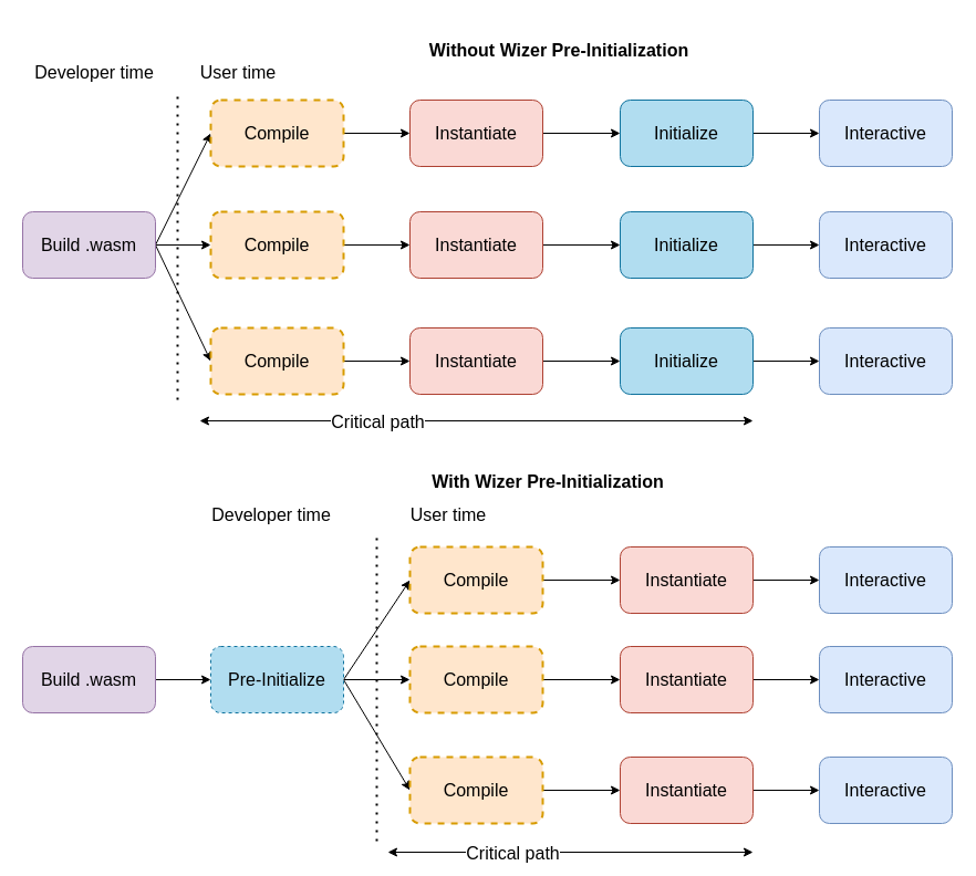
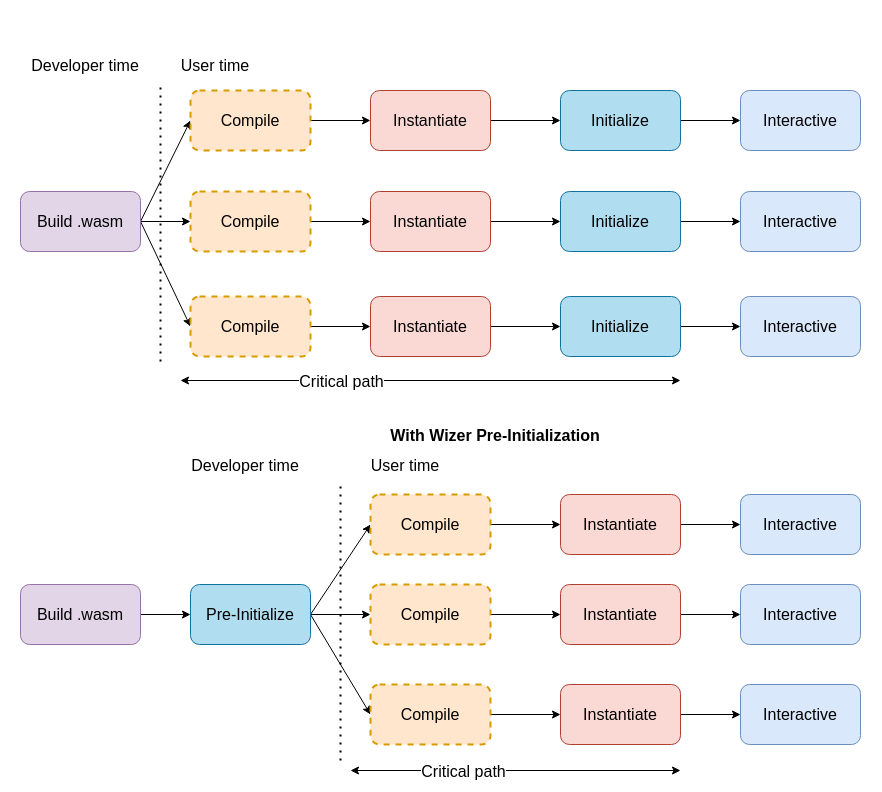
  <mxCell id="0" />
  <mxCell id="1" parent="0" />
  <mxCell id="2" style="edgeStyle=orthogonalEdgeStyle;rounded=0;orthogonalLoop=1;jettySize=auto;html=1;exitX=1;exitY=0.5;exitDx=0;exitDy=0;entryX=0;entryY=0.5;entryDx=0;entryDy=0;" parent="1" source="5" target="37" edge="1"><mxGeometry relative="1" as="geometry" /></mxCell>
  <mxCell id="3" style="rounded=0;orthogonalLoop=1;jettySize=auto;html=1;exitX=1;exitY=0.5;exitDx=0;exitDy=0;entryX=0;entryY=0.5;entryDx=0;entryDy=0;elbow=vertical;" parent="1" source="5" target="32" edge="1"><mxGeometry relative="1" as="geometry" /></mxCell>
  <mxCell id="4" style="rounded=0;orthogonalLoop=1;jettySize=auto;html=1;exitX=1;exitY=0.5;exitDx=0;exitDy=0;entryX=0;entryY=0.5;entryDx=0;entryDy=0;" parent="1" source="5" target="42" edge="1"><mxGeometry relative="1" as="geometry" /></mxCell>
  <mxCell id="5" value="&lt;font style=&quot;font-size: 16px;&quot;&gt;Build .wasm&lt;/font&gt;" style="rounded=1;whiteSpace=wrap;html=1;fillColor=#e1d5e7;strokeColor=#9673a6;" parent="1" vertex="1"><mxGeometry x="20" y="191" width="120" height="60" as="geometry" /></mxCell>
- <mxCell id="6" value="&lt;font style=&quot;font-size: 16px;&quot;&gt;&lt;b&gt;Without Wizer Pre-Initialization&lt;/b&gt;&lt;/font&gt;" style="text;html=1;strokeColor=none;fillColor=none;align=center;verticalAlign=middle;whiteSpace=wrap;rounded=0;" parent="1" vertex="1"><mxGeometry x="370" y="20" width="270" height="50" as="geometry" /></mxCell>
  <mxCell id="7" value="&lt;font style=&quot;font-size: 16px;&quot;&gt;&lt;b&gt;With Wizer Pre-Initialization&lt;/b&gt;&lt;/font&gt;" style="text;html=1;strokeColor=none;fillColor=none;align=center;verticalAlign=middle;whiteSpace=wrap;rounded=0;" parent="1" vertex="1"><mxGeometry x="360" y="410" width="270" height="50" as="geometry" /></mxCell>
  <mxCell id="8" style="edgeStyle=orthogonalEdgeStyle;rounded=0;orthogonalLoop=1;jettySize=auto;html=1;exitX=1;exitY=0.5;exitDx=0;exitDy=0;entryX=0;entryY=0.5;entryDx=0;entryDy=0;" parent="1" source="9" target="13" edge="1"><mxGeometry relative="1" as="geometry" /></mxCell>
  <mxCell id="9" value="&lt;font style=&quot;font-size: 16px;&quot;&gt;Build .wasm&lt;/font&gt;" style="rounded=1;whiteSpace=wrap;html=1;fillColor=#e1d5e7;strokeColor=#9673a6;" parent="1" vertex="1"><mxGeometry x="20" y="584" width="120" height="60" as="geometry" /></mxCell>
  <mxCell id="10" style="edgeStyle=orthogonalEdgeStyle;rounded=0;orthogonalLoop=1;jettySize=auto;html=1;entryX=0;entryY=0.5;entryDx=0;entryDy=0;" parent="1" source="13" target="20" edge="1"><mxGeometry relative="1" as="geometry" /></mxCell>
  <mxCell id="11" style="rounded=0;orthogonalLoop=1;jettySize=auto;html=1;exitX=1;exitY=0.5;exitDx=0;exitDy=0;entryX=0;entryY=0.5;entryDx=0;entryDy=0;" parent="1" source="13" target="15" edge="1"><mxGeometry relative="1" as="geometry" /></mxCell>
  <mxCell id="12" style="rounded=0;orthogonalLoop=1;jettySize=auto;html=1;exitX=1;exitY=0.5;exitDx=0;exitDy=0;entryX=0;entryY=0.5;entryDx=0;entryDy=0;" parent="1" source="13" target="25" edge="1"><mxGeometry relative="1" as="geometry" /></mxCell>
- <mxCell id="13" value="&lt;div&gt;&lt;font style=&quot;font-size: 16px;&quot;&gt;Pre-Initialize&lt;/font&gt;&lt;/div&gt;" style="rounded=1;whiteSpace=wrap;html=1;fillColor=#b1ddf0;strokeColor=#10739e;dashed=1;" parent="1" vertex="1"><mxGeometry x="190" y="584" width="120" height="60" as="geometry" /></mxCell>
+ <mxCell id="13" value="&lt;div&gt;&lt;font style=&quot;font-size: 16px;&quot;&gt;Pre-Initialize&lt;/font&gt;&lt;/div&gt;" style="rounded=1;whiteSpace=wrap;html=1;fillColor=#b1ddf0;strokeColor=#10739e;" parent="1" vertex="1"><mxGeometry x="190" y="584" width="120" height="60" as="geometry" /></mxCell>
  <mxCell id="14" style="edgeStyle=orthogonalEdgeStyle;rounded=0;orthogonalLoop=1;jettySize=auto;html=1;" parent="1" source="15" target="17" edge="1"><mxGeometry relative="1" as="geometry" /></mxCell>
  <mxCell id="15" value="&lt;div&gt;&lt;font style=&quot;font-size: 16px;&quot;&gt;Compile&lt;/font&gt;&lt;/div&gt;" style="rounded=1;whiteSpace=wrap;html=1;fillColor=#ffe6cc;strokeColor=#d79b00;dashed=1;strokeWidth=2;" parent="1" vertex="1"><mxGeometry x="370" y="494" width="120" height="60" as="geometry" /></mxCell>
  <mxCell id="16" style="edgeStyle=orthogonalEdgeStyle;rounded=0;orthogonalLoop=1;jettySize=auto;html=1;exitX=1;exitY=0.5;exitDx=0;exitDy=0;" parent="1" source="17" target="18" edge="1"><mxGeometry relative="1" as="geometry" /></mxCell>
  <mxCell id="17" value="&lt;div&gt;&lt;font style=&quot;font-size: 16px;&quot;&gt;Instantiate&lt;/font&gt;&lt;/div&gt;" style="rounded=1;whiteSpace=wrap;html=1;fillColor=#fad9d5;strokeColor=#ae4132;" parent="1" vertex="1"><mxGeometry x="560" y="494" width="120" height="60" as="geometry" /></mxCell>
  <mxCell id="18" value="&lt;div&gt;&lt;font style=&quot;font-size: 16px;&quot;&gt;Interactive&lt;/font&gt;&lt;/div&gt;" style="rounded=1;whiteSpace=wrap;html=1;fillColor=#dae8fc;strokeColor=#6c8ebf;" parent="1" vertex="1"><mxGeometry x="740" y="494" width="120" height="60" as="geometry" /></mxCell>
  <mxCell id="19" style="edgeStyle=orthogonalEdgeStyle;rounded=0;orthogonalLoop=1;jettySize=auto;html=1;exitX=1;exitY=0.5;exitDx=0;exitDy=0;entryX=0;entryY=0.5;entryDx=0;entryDy=0;" parent="1" source="20" target="22" edge="1"><mxGeometry relative="1" as="geometry" /></mxCell>
  <mxCell id="20" value="&lt;font style=&quot;font-size: 16px;&quot;&gt;Compile&lt;/font&gt;" style="rounded=1;whiteSpace=wrap;html=1;fillColor=#ffe6cc;strokeColor=#d79b00;dashed=1;strokeWidth=2;" parent="1" vertex="1"><mxGeometry x="370" y="584" width="120" height="60" as="geometry" /></mxCell>
  <mxCell id="21" style="edgeStyle=orthogonalEdgeStyle;rounded=0;orthogonalLoop=1;jettySize=auto;html=1;exitX=1;exitY=0.5;exitDx=0;exitDy=0;" parent="1" source="22" target="23" edge="1"><mxGeometry relative="1" as="geometry" /></mxCell>
  <mxCell id="22" value="&lt;div&gt;&lt;font style=&quot;font-size: 16px;&quot;&gt;Instantiate&lt;/font&gt;&lt;/div&gt;" style="rounded=1;whiteSpace=wrap;html=1;fillColor=#fad9d5;strokeColor=#ae4132;" parent="1" vertex="1"><mxGeometry x="560" y="584" width="120" height="60" as="geometry" /></mxCell>
  <mxCell id="23" value="&lt;div&gt;&lt;font style=&quot;font-size: 16px;&quot;&gt;Interactive&lt;/font&gt;&lt;/div&gt;" style="rounded=1;whiteSpace=wrap;html=1;fillColor=#dae8fc;strokeColor=#6c8ebf;" parent="1" vertex="1"><mxGeometry x="740" y="584" width="120" height="60" as="geometry" /></mxCell>
  <mxCell id="24" style="edgeStyle=orthogonalEdgeStyle;rounded=0;orthogonalLoop=1;jettySize=auto;html=1;exitX=1;exitY=0.5;exitDx=0;exitDy=0;entryX=0;entryY=0.5;entryDx=0;entryDy=0;" parent="1" source="25" target="27" edge="1"><mxGeometry relative="1" as="geometry" /></mxCell>
  <mxCell id="25" value="&lt;div&gt;&lt;font style=&quot;font-size: 16px;&quot;&gt;Compile&lt;/font&gt;&lt;/div&gt;" style="rounded=1;whiteSpace=wrap;html=1;fillColor=#ffe6cc;strokeColor=#d79b00;dashed=1;strokeWidth=2;" parent="1" vertex="1"><mxGeometry x="370" y="684" width="120" height="60" as="geometry" /></mxCell>
  <mxCell id="26" style="edgeStyle=orthogonalEdgeStyle;rounded=0;orthogonalLoop=1;jettySize=auto;html=1;exitX=1;exitY=0.5;exitDx=0;exitDy=0;" parent="1" source="27" target="28" edge="1"><mxGeometry relative="1" as="geometry" /></mxCell>
  <mxCell id="27" value="&lt;div&gt;&lt;font style=&quot;font-size: 16px;&quot;&gt;Instantiate&lt;/font&gt;&lt;/div&gt;" style="rounded=1;whiteSpace=wrap;html=1;fillColor=#fad9d5;strokeColor=#ae4132;" parent="1" vertex="1"><mxGeometry x="560" y="684" width="120" height="60" as="geometry" /></mxCell>
  <mxCell id="28" value="&lt;div&gt;&lt;font style=&quot;font-size: 16px;&quot;&gt;Interactive&lt;/font&gt;&lt;/div&gt;" style="rounded=1;whiteSpace=wrap;html=1;fillColor=#dae8fc;strokeColor=#6c8ebf;" parent="1" vertex="1"><mxGeometry x="740" y="684" width="120" height="60" as="geometry" /></mxCell>
  <mxCell id="29" style="edgeStyle=orthogonalEdgeStyle;rounded=0;orthogonalLoop=1;jettySize=auto;html=1;exitX=1;exitY=0.5;exitDx=0;exitDy=0;entryX=0;entryY=0.5;entryDx=0;entryDy=0;" parent="1" source="30" target="35" edge="1"><mxGeometry relative="1" as="geometry" /></mxCell>
  <mxCell id="30" value="&lt;div&gt;&lt;font style=&quot;font-size: 16px;&quot;&gt;Initialize&lt;/font&gt;&lt;/div&gt;" style="rounded=1;whiteSpace=wrap;html=1;fillColor=#b1ddf0;strokeColor=#10739e;" parent="1" vertex="1"><mxGeometry x="560" y="90" width="120" height="60" as="geometry" /></mxCell>
  <mxCell id="31" style="edgeStyle=orthogonalEdgeStyle;rounded=0;orthogonalLoop=1;jettySize=auto;html=1;exitX=1;exitY=0.5;exitDx=0;exitDy=0;" parent="1" source="32" target="34" edge="1"><mxGeometry relative="1" as="geometry" /></mxCell>
  <mxCell id="32" value="&lt;div&gt;&lt;font style=&quot;font-size: 16px;&quot;&gt;Compile&lt;/font&gt;&lt;/div&gt;" style="rounded=1;whiteSpace=wrap;html=1;fillColor=#ffe6cc;strokeColor=#d79b00;dashed=1;strokeWidth=2;" parent="1" vertex="1"><mxGeometry x="190" y="90" width="120" height="60" as="geometry" /></mxCell>
  <mxCell id="33" style="edgeStyle=orthogonalEdgeStyle;rounded=0;orthogonalLoop=1;jettySize=auto;html=1;exitX=1;exitY=0.5;exitDx=0;exitDy=0;entryX=0;entryY=0.5;entryDx=0;entryDy=0;" parent="1" source="34" target="30" edge="1"><mxGeometry relative="1" as="geometry" /></mxCell>
  <mxCell id="34" value="&lt;div&gt;&lt;font style=&quot;font-size: 16px;&quot;&gt;Instantiate&lt;/font&gt;&lt;/div&gt;" style="rounded=1;whiteSpace=wrap;html=1;fillColor=#fad9d5;strokeColor=#ae4132;" parent="1" vertex="1"><mxGeometry x="370" y="90" width="120" height="60" as="geometry" /></mxCell>
  <mxCell id="35" value="&lt;div&gt;&lt;font style=&quot;font-size: 16px;&quot;&gt;Interactive&lt;/font&gt;&lt;/div&gt;" style="rounded=1;whiteSpace=wrap;html=1;fillColor=#dae8fc;strokeColor=#6c8ebf;" parent="1" vertex="1"><mxGeometry x="740" y="90" width="120" height="60" as="geometry" /></mxCell>
  <mxCell id="36" style="edgeStyle=orthogonalEdgeStyle;rounded=0;orthogonalLoop=1;jettySize=auto;html=1;exitX=1;exitY=0.5;exitDx=0;exitDy=0;entryX=0;entryY=0.5;entryDx=0;entryDy=0;" parent="1" source="37" target="39" edge="1"><mxGeometry relative="1" as="geometry" /></mxCell>
  <mxCell id="37" value="&lt;font style=&quot;font-size: 16px;&quot;&gt;Compile&lt;/font&gt;" style="rounded=1;whiteSpace=wrap;html=1;fillColor=#ffe6cc;strokeColor=#d79b00;dashed=1;strokeWidth=2;" parent="1" vertex="1"><mxGeometry x="190" y="191" width="120" height="60" as="geometry" /></mxCell>
  <mxCell id="38" style="edgeStyle=orthogonalEdgeStyle;rounded=0;orthogonalLoop=1;jettySize=auto;html=1;exitX=1;exitY=0.5;exitDx=0;exitDy=0;entryX=0;entryY=0.5;entryDx=0;entryDy=0;" parent="1" source="39" target="47" edge="1"><mxGeometry relative="1" as="geometry" /></mxCell>
  <mxCell id="39" value="&lt;div&gt;&lt;font style=&quot;font-size: 16px;&quot;&gt;Instantiate&lt;/font&gt;&lt;/div&gt;" style="rounded=1;whiteSpace=wrap;html=1;fillColor=#fad9d5;strokeColor=#ae4132;" parent="1" vertex="1"><mxGeometry x="370" y="191" width="120" height="60" as="geometry" /></mxCell>
  <mxCell id="40" value="&lt;div&gt;&lt;font style=&quot;font-size: 16px;&quot;&gt;Interactive&lt;/font&gt;&lt;/div&gt;" style="rounded=1;whiteSpace=wrap;html=1;fillColor=#dae8fc;strokeColor=#6c8ebf;" parent="1" vertex="1"><mxGeometry x="740" y="191" width="120" height="60" as="geometry" /></mxCell>
  <mxCell id="41" style="edgeStyle=orthogonalEdgeStyle;rounded=0;orthogonalLoop=1;jettySize=auto;html=1;exitX=1;exitY=0.5;exitDx=0;exitDy=0;" parent="1" source="42" target="44" edge="1"><mxGeometry relative="1" as="geometry" /></mxCell>
  <mxCell id="42" value="&lt;font style=&quot;font-size: 16px;&quot;&gt;Compile&lt;/font&gt;" style="rounded=1;whiteSpace=wrap;html=1;fillColor=#ffe6cc;strokeColor=#d79b00;dashed=1;strokeWidth=2;" parent="1" vertex="1"><mxGeometry x="190" y="296" width="120" height="60" as="geometry" /></mxCell>
  <mxCell id="43" style="edgeStyle=orthogonalEdgeStyle;rounded=0;orthogonalLoop=1;jettySize=auto;html=1;exitX=1;exitY=0.5;exitDx=0;exitDy=0;entryX=0;entryY=0.5;entryDx=0;entryDy=0;" parent="1" source="44" target="49" edge="1"><mxGeometry relative="1" as="geometry" /></mxCell>
  <mxCell id="44" value="&lt;div&gt;&lt;font style=&quot;font-size: 16px;&quot;&gt;Instantiate&lt;/font&gt;&lt;/div&gt;" style="rounded=1;whiteSpace=wrap;html=1;fillColor=#fad9d5;strokeColor=#ae4132;" parent="1" vertex="1"><mxGeometry x="370" y="296" width="120" height="60" as="geometry" /></mxCell>
  <mxCell id="45" value="&lt;div&gt;&lt;font style=&quot;font-size: 16px;&quot;&gt;Interactive&lt;/font&gt;&lt;/div&gt;" style="rounded=1;whiteSpace=wrap;html=1;fillColor=#dae8fc;strokeColor=#6c8ebf;" parent="1" vertex="1"><mxGeometry x="740" y="296" width="120" height="60" as="geometry" /></mxCell>
  <mxCell id="46" style="edgeStyle=orthogonalEdgeStyle;rounded=0;orthogonalLoop=1;jettySize=auto;html=1;exitX=1;exitY=0.5;exitDx=0;exitDy=0;entryX=0;entryY=0.5;entryDx=0;entryDy=0;" parent="1" source="47" target="40" edge="1"><mxGeometry relative="1" as="geometry" /></mxCell>
  <mxCell id="47" value="&lt;div&gt;&lt;font style=&quot;font-size: 16px;&quot;&gt;Initialize&lt;/font&gt;&lt;/div&gt;" style="rounded=1;whiteSpace=wrap;html=1;fillColor=#b1ddf0;strokeColor=#10739e;" parent="1" vertex="1"><mxGeometry x="560" y="191" width="120" height="60" as="geometry" /></mxCell>
  <mxCell id="48" style="edgeStyle=orthogonalEdgeStyle;rounded=0;orthogonalLoop=1;jettySize=auto;html=1;exitX=1;exitY=0.5;exitDx=0;exitDy=0;entryX=0;entryY=0.5;entryDx=0;entryDy=0;" parent="1" source="49" target="45" edge="1"><mxGeometry relative="1" as="geometry" /></mxCell>
  <mxCell id="49" value="&lt;div&gt;&lt;font style=&quot;font-size: 16px;&quot;&gt;Initialize&lt;/font&gt;&lt;/div&gt;" style="rounded=1;whiteSpace=wrap;html=1;fillColor=#b1ddf0;strokeColor=#10739e;" parent="1" vertex="1"><mxGeometry x="560" y="296" width="120" height="60" as="geometry" /></mxCell>
  <mxCell id="50" value="" style="endArrow=none;dashed=1;html=1;dashPattern=1 3;strokeWidth=2;rounded=0;" parent="1" edge="1"><mxGeometry width="50" height="50" relative="1" as="geometry"><mxPoint x="340" y="760" as="sourcePoint" /><mxPoint x="340" y="480" as="targetPoint" /></mxGeometry></mxCell>
  <mxCell id="51" value="" style="endArrow=none;dashed=1;html=1;dashPattern=1 3;strokeWidth=2;rounded=0;" parent="1" edge="1"><mxGeometry width="50" height="50" relative="1" as="geometry"><mxPoint x="160" y="361" as="sourcePoint" /><mxPoint x="160" y="81" as="targetPoint" /></mxGeometry></mxCell>
  <mxCell id="52" value="&lt;font style=&quot;font-size: 16px;&quot;&gt;User time&lt;/font&gt;" style="text;html=1;strokeColor=none;fillColor=none;align=center;verticalAlign=middle;whiteSpace=wrap;rounded=0;" parent="1" vertex="1"><mxGeometry x="160" y="50" width="110" height="30" as="geometry" /></mxCell>
  <mxCell id="53" value="&lt;font style=&quot;font-size: 16px;&quot;&gt;User time&lt;/font&gt;" style="text;html=1;strokeColor=none;fillColor=none;align=center;verticalAlign=middle;whiteSpace=wrap;rounded=0;" parent="1" vertex="1"><mxGeometry x="350" y="450" width="110" height="30" as="geometry" /></mxCell>
  <mxCell id="54" value="&lt;font style=&quot;font-size: 16px;&quot;&gt;Developer time&lt;/font&gt;" style="text;html=1;strokeColor=none;fillColor=none;align=center;verticalAlign=middle;whiteSpace=wrap;rounded=0;" parent="1" vertex="1"><mxGeometry x="30" y="50" width="110" height="30" as="geometry" /></mxCell>
  <mxCell id="55" value="&lt;font style=&quot;font-size: 16px;&quot;&gt;Developer time&lt;/font&gt;" style="text;html=1;strokeColor=none;fillColor=none;align=center;verticalAlign=middle;whiteSpace=wrap;rounded=0;" parent="1" vertex="1"><mxGeometry x="190" y="450" width="110" height="30" as="geometry" /></mxCell>
  <mxCell id="56" value="" style="endArrow=classic;startArrow=classic;html=1;rounded=0;" parent="1" edge="1"><mxGeometry width="50" height="50" relative="1" as="geometry"><mxPoint x="180" y="380" as="sourcePoint" /><mxPoint x="680" y="380" as="targetPoint" /></mxGeometry></mxCell>
  <mxCell id="57" value="&lt;font style=&quot;font-size: 16px;&quot;&gt;Critical path&lt;/font&gt;" style="edgeLabel;html=1;align=center;verticalAlign=middle;resizable=0;points=[];" parent="56" vertex="1" connectable="0"><mxGeometry x="-0.432" y="2" relative="1" as="geometry"><mxPoint x="18" y="2" as="offset" /></mxGeometry></mxCell>
  <mxCell id="58" value="" style="endArrow=classic;startArrow=classic;html=1;rounded=0;" parent="1" edge="1"><mxGeometry width="50" height="50" relative="1" as="geometry"><mxPoint x="350" y="770" as="sourcePoint" /><mxPoint x="680" y="770" as="targetPoint" /></mxGeometry></mxCell>
  <mxCell id="59" value="&lt;font style=&quot;font-size: 16px;&quot;&gt;Critical path&lt;/font&gt;" style="edgeLabel;html=1;align=center;verticalAlign=middle;resizable=0;points=[];" parent="58" vertex="1" connectable="0"><mxGeometry x="-0.432" y="2" relative="1" as="geometry"><mxPoint x="18" y="2" as="offset" /></mxGeometry></mxCell>
